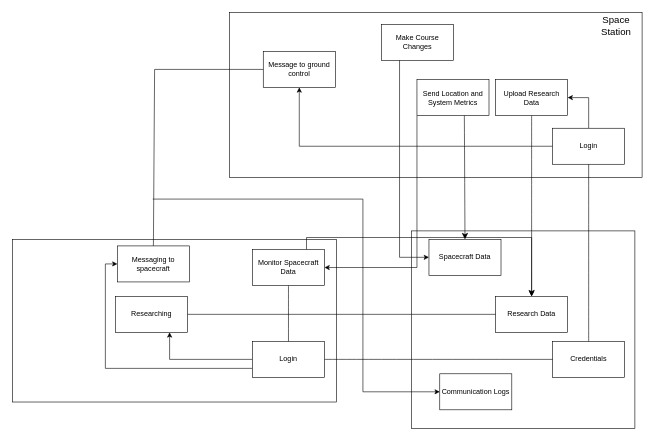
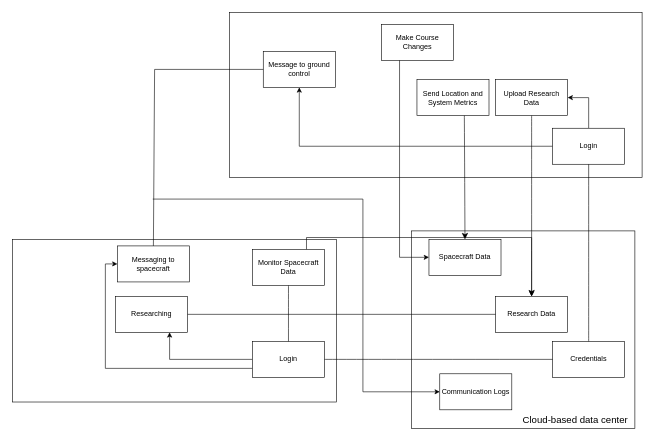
  <mxCell id="0" />
  <mxCell id="1" parent="0" />
  <mxCell id="2" value="" style="rounded=0;whiteSpace=wrap;html=1;" parent="1" vertex="1"><mxGeometry x="382" y="20" width="687" height="275" as="geometry" /></mxCell>
- <mxCell id="3" value="Space Station" style="text;html=1;align=center;verticalAlign=middle;whiteSpace=wrap;rounded=0;fontSize=16;" parent="1" vertex="1"><mxGeometry x="996" y="27" width="60" height="30" as="geometry" /></mxCell>
  <mxCell id="4" value="Upload Research Data" style="rounded=0;whiteSpace=wrap;html=1;" parent="1" vertex="1"><mxGeometry x="825" y="132" width="120" height="60" as="geometry" /></mxCell>
  <mxCell id="5" value="Make Course Changes" style="rounded=0;whiteSpace=wrap;html=1;" parent="1" vertex="1"><mxGeometry x="635" y="40" width="120" height="60" as="geometry" /></mxCell>
  <mxCell id="6" value="Send Location and System Metrics" style="rounded=0;whiteSpace=wrap;html=1;" parent="1" vertex="1"><mxGeometry x="694" y="132" width="120" height="60" as="geometry" /></mxCell>
  <mxCell id="7" value="" style="rounded=0;whiteSpace=wrap;html=1;" parent="1" vertex="1"><mxGeometry x="685" y="384" width="372" height="329" as="geometry" /></mxCell>
+ <mxCell id="8" value="Cloud-based data center" style="text;html=1;align=center;verticalAlign=middle;whiteSpace=wrap;rounded=0;fontSize=16;" parent="1" vertex="1"><mxGeometry x="869" y="684" width="178" height="30" as="geometry" /></mxCell>
  <mxCell id="9" value="Spacecraft Data" style="rounded=0;whiteSpace=wrap;html=1;" parent="1" vertex="1"><mxGeometry x="714" y="398" width="120" height="60" as="geometry" /></mxCell>
  <mxCell id="10" value="Research Data" style="rounded=0;whiteSpace=wrap;html=1;" parent="1" vertex="1"><mxGeometry x="825" y="493" width="120" height="60" as="geometry" /></mxCell>
  <mxCell id="11" value="Credentials" style="rounded=0;whiteSpace=wrap;html=1;" parent="1" vertex="1"><mxGeometry x="920" y="568" width="120" height="60" as="geometry" /></mxCell>
  <mxCell id="12" value="" style="rounded=0;whiteSpace=wrap;html=1;" parent="1" vertex="1"><mxGeometry x="20" y="398" width="540" height="271" as="geometry" /></mxCell>
  <mxCell id="13" style="edgeStyle=orthogonalEdgeStyle;rounded=0;orthogonalLoop=1;jettySize=auto;html=1;exitX=0.75;exitY=0;exitDx=0;exitDy=0;" edge="1" parent="1" source="14" target="10"><mxGeometry relative="1" as="geometry" /></mxCell>
  <mxCell id="14" value="Monitor Spacecraft Data" style="rounded=0;whiteSpace=wrap;html=1;" parent="1" vertex="1"><mxGeometry x="420" y="415" width="120" height="60" as="geometry" /></mxCell>
  <mxCell id="15" style="edgeStyle=orthogonalEdgeStyle;rounded=0;orthogonalLoop=1;jettySize=auto;html=1;exitX=0;exitY=0.5;exitDx=0;exitDy=0;entryX=0.75;entryY=1;entryDx=0;entryDy=0;" edge="1" parent="1" source="17" target="26"><mxGeometry relative="1" as="geometry"><Array as="points"><mxPoint x="282" y="598" /></Array></mxGeometry></mxCell>
  <mxCell id="16" style="edgeStyle=orthogonalEdgeStyle;rounded=0;orthogonalLoop=1;jettySize=auto;html=1;exitX=0;exitY=0.75;exitDx=0;exitDy=0;entryX=0;entryY=0.5;entryDx=0;entryDy=0;" edge="1" parent="1" source="17" target="29"><mxGeometry relative="1" as="geometry" /></mxCell>
  <mxCell id="17" value="Login" style="rounded=0;whiteSpace=wrap;html=1;" parent="1" vertex="1"><mxGeometry x="420" y="568" width="120" height="60" as="geometry" /></mxCell>
  <mxCell id="18" style="edgeStyle=orthogonalEdgeStyle;rounded=0;orthogonalLoop=1;jettySize=auto;html=1;exitX=0.5;exitY=0;exitDx=0;exitDy=0;entryX=1;entryY=0.5;entryDx=0;entryDy=0;" edge="1" parent="1" source="20" target="4"><mxGeometry relative="1" as="geometry" /></mxCell>
  <mxCell id="19" style="edgeStyle=orthogonalEdgeStyle;rounded=0;orthogonalLoop=1;jettySize=auto;html=1;exitX=0;exitY=0.5;exitDx=0;exitDy=0;" edge="1" parent="1" source="20" target="30"><mxGeometry relative="1" as="geometry" /></mxCell>
  <mxCell id="20" value="Login" style="rounded=0;whiteSpace=wrap;html=1;" parent="1" vertex="1"><mxGeometry x="920" y="213" width="120" height="60" as="geometry" /></mxCell>
  <mxCell id="21" value="" style="endArrow=none;html=1;rounded=0;fontSize=12;startSize=8;endSize=8;curved=1;entryX=0;entryY=0.5;entryDx=0;entryDy=0;exitX=1;exitY=0.5;exitDx=0;exitDy=0;" parent="1" source="17" target="11" edge="1"><mxGeometry width="50" height="50" relative="1" as="geometry"><mxPoint x="968" y="848" as="sourcePoint" /><mxPoint x="1018" y="798" as="targetPoint" /></mxGeometry></mxCell>
  <mxCell id="22" value="" style="endArrow=none;html=1;rounded=0;fontSize=12;startSize=8;endSize=8;curved=1;entryX=0.5;entryY=1;entryDx=0;entryDy=0;exitX=0.5;exitY=0;exitDx=0;exitDy=0;" parent="1" source="11" target="20" edge="1"><mxGeometry width="50" height="50" relative="1" as="geometry"><mxPoint x="978" y="858" as="sourcePoint" /><mxPoint x="1028" y="808" as="targetPoint" /></mxGeometry></mxCell>
  <mxCell id="23" style="edgeStyle=none;curved=1;rounded=0;orthogonalLoop=1;jettySize=auto;html=1;exitX=0.658;exitY=1;exitDx=0;exitDy=0;entryX=0.5;entryY=0;entryDx=0;entryDy=0;fontSize=12;startSize=8;endSize=8;exitPerimeter=0;" parent="1" source="6" target="9" edge="1"><mxGeometry relative="1" as="geometry" /></mxCell>
  <mxCell id="24" style="edgeStyle=none;curved=1;rounded=0;orthogonalLoop=1;jettySize=auto;html=1;exitX=0.5;exitY=1;exitDx=0;exitDy=0;entryX=0.5;entryY=0;entryDx=0;entryDy=0;fontSize=12;startSize=8;endSize=8;" parent="1" source="4" target="10" edge="1"><mxGeometry relative="1" as="geometry" /></mxCell>
  <mxCell id="25" value="" style="endArrow=none;html=1;rounded=0;fontSize=12;startSize=8;endSize=8;curved=1;exitX=0.5;exitY=1;exitDx=0;exitDy=0;entryX=0.5;entryY=0;entryDx=0;entryDy=0;" parent="1" source="14" target="17" edge="1"><mxGeometry width="50" height="50" relative="1" as="geometry"><mxPoint x="1085" y="692" as="sourcePoint" /><mxPoint x="1135" y="642" as="targetPoint" /></mxGeometry></mxCell>
  <mxCell id="26" value="Researching" style="rounded=0;whiteSpace=wrap;html=1;" vertex="1" parent="1"><mxGeometry x="192" y="493" width="120" height="60" as="geometry" /></mxCell>
  <mxCell id="27" value="" style="endArrow=none;html=1;rounded=0;entryX=0;entryY=0.5;entryDx=0;entryDy=0;exitX=1;exitY=0.5;exitDx=0;exitDy=0;" edge="1" parent="1" source="26" target="10"><mxGeometry width="50" height="50" relative="1" as="geometry"><mxPoint x="119" y="270" as="sourcePoint" /><mxPoint x="169" y="220" as="targetPoint" /></mxGeometry></mxCell>
  <mxCell id="28" value="Communication Logs" style="rounded=0;whiteSpace=wrap;html=1;" vertex="1" parent="1"><mxGeometry x="732" y="622" width="120" height="60" as="geometry" /></mxCell>
  <mxCell id="29" value="Messaging to spacecraft" style="rounded=0;whiteSpace=wrap;html=1;" vertex="1" parent="1"><mxGeometry x="195" y="409" width="120" height="60" as="geometry" /></mxCell>
  <mxCell id="30" value="Message to ground control" style="rounded=0;whiteSpace=wrap;html=1;" vertex="1" parent="1"><mxGeometry x="438" y="85" width="120" height="60" as="geometry" /></mxCell>
  <mxCell id="31" value="" style="endArrow=none;html=1;rounded=0;entryX=0;entryY=0.5;entryDx=0;entryDy=0;exitX=0.5;exitY=0;exitDx=0;exitDy=0;" edge="1" parent="1" source="29" target="30"><mxGeometry width="50" height="50" relative="1" as="geometry"><mxPoint x="221" y="253" as="sourcePoint" /><mxPoint x="271" y="203" as="targetPoint" /><Array as="points"><mxPoint x="257" y="115" /></Array></mxGeometry></mxCell>
  <mxCell id="32" value="" style="endArrow=classic;html=1;rounded=0;entryX=0;entryY=0.5;entryDx=0;entryDy=0;" edge="1" parent="1" target="28"><mxGeometry width="50" height="50" relative="1" as="geometry"><mxPoint x="254" y="331" as="sourcePoint" /><mxPoint x="217" y="259" as="targetPoint" /><Array as="points"><mxPoint x="604" y="331" /><mxPoint x="604" y="652" /></Array></mxGeometry></mxCell>
- <mxCell id="33" style="edgeStyle=orthogonalEdgeStyle;rounded=0;orthogonalLoop=1;jettySize=auto;html=1;exitX=0;exitY=1;exitDx=0;exitDy=0;entryX=1;entryY=0.5;entryDx=0;entryDy=0;" edge="1" parent="1" source="6" target="14"><mxGeometry relative="1" as="geometry" /></mxCell>
  <mxCell id="34" style="edgeStyle=orthogonalEdgeStyle;rounded=0;orthogonalLoop=1;jettySize=auto;html=1;exitX=0.25;exitY=1;exitDx=0;exitDy=0;entryX=0;entryY=0.5;entryDx=0;entryDy=0;" edge="1" parent="1" source="5" target="9"><mxGeometry relative="1" as="geometry" /></mxCell>
